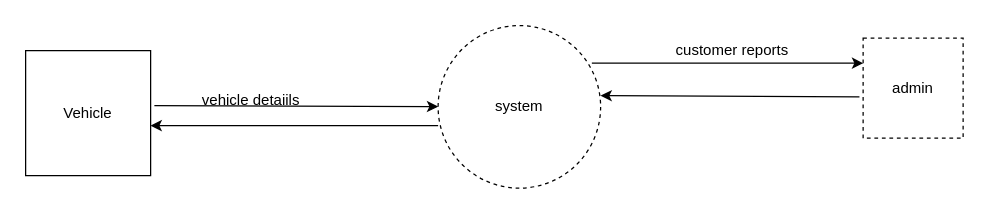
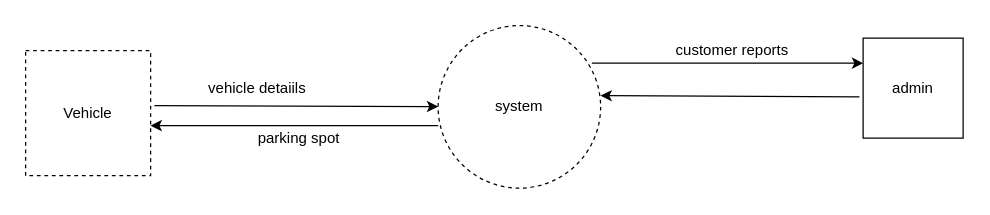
  <mxCell id="0" />
  <mxCell id="1" parent="0" />
- <mxCell id="2" value="Vehicle" style="whiteSpace=wrap;html=1;aspect=fixed;" vertex="1" parent="1"><mxGeometry x="20" y="40" width="100" height="100" as="geometry" /></mxCell>
+ <mxCell id="2" value="Vehicle" style="whiteSpace=wrap;html=1;aspect=fixed;dashed=1;" vertex="1" parent="1"><mxGeometry x="20" y="40" width="100" height="100" as="geometry" /></mxCell>
  <mxCell id="3" value="system" style="ellipse;whiteSpace=wrap;html=1;aspect=fixed;dashed=1;" vertex="1" parent="1"><mxGeometry x="350" y="20" width="130" height="130" as="geometry" /></mxCell>
- <mxCell id="4" value="admin" style="whiteSpace=wrap;html=1;aspect=fixed;dashed=1;" vertex="1" parent="1"><mxGeometry x="690" y="30" width="80" height="80" as="geometry" /></mxCell>
+ <mxCell id="4" value="admin" style="whiteSpace=wrap;html=1;aspect=fixed;" vertex="1" parent="1"><mxGeometry x="690" y="30" width="80" height="80" as="geometry" /></mxCell>
  <mxCell id="5" value="" style="endArrow=classic;html=1;exitX=1.03;exitY=0.44;exitDx=0;exitDy=0;exitPerimeter=0;" edge="1" parent="1" source="2" target="3"><mxGeometry width="50" height="50" relative="1" as="geometry"><mxPoint x="60" y="220" as="sourcePoint" /><mxPoint x="110" y="170" as="targetPoint" /></mxGeometry></mxCell>
- <mxCell id="6" value="vehicle detaiils" style="text;html=1;align=center;verticalAlign=middle;resizable=0;points=[];autosize=1;" vertex="1" parent="1"><mxGeometry x="155" y="70" width="90" height="20" as="geometry" /></mxCell>
+ <mxCell id="6" value="vehicle detaiils" style="text;html=1;align=center;verticalAlign=middle;resizable=0;points=[];autosize=1;" vertex="1" parent="1"><mxGeometry x="160" y="60" width="90" height="20" as="geometry" /></mxCell>
  <mxCell id="7" value="" style="endArrow=classic;html=1;entryX=0;entryY=0.25;entryDx=0;entryDy=0;exitX=0.946;exitY=0.231;exitDx=0;exitDy=0;exitPerimeter=0;" edge="1" parent="1" source="3" target="4"><mxGeometry width="50" height="50" relative="1" as="geometry"><mxPoint x="20" y="220" as="sourcePoint" /><mxPoint x="70" y="170" as="targetPoint" /></mxGeometry></mxCell>
  <mxCell id="8" value="customer reports" style="text;html=1;align=center;verticalAlign=middle;resizable=0;points=[];autosize=1;" vertex="1" parent="1"><mxGeometry x="530" y="30" width="110" height="20" as="geometry" /></mxCell>
  <mxCell id="9" value="" style="endArrow=classic;html=1;entryX=1;entryY=0.431;entryDx=0;entryDy=0;entryPerimeter=0;exitX=-0.037;exitY=0.588;exitDx=0;exitDy=0;exitPerimeter=0;" edge="1" parent="1" source="4" target="3"><mxGeometry width="50" height="50" relative="1" as="geometry"><mxPoint x="680" y="76" as="sourcePoint" /><mxPoint x="490" y="80" as="targetPoint" /></mxGeometry></mxCell>
  <mxCell id="10" value="" style="endArrow=classic;html=1;entryX=1;entryY=0.6;entryDx=0;entryDy=0;entryPerimeter=0;exitX=0;exitY=0.615;exitDx=0;exitDy=0;exitPerimeter=0;" edge="1" parent="1" source="3" target="2"><mxGeometry width="50" height="50" relative="1" as="geometry"><mxPoint x="20" y="220" as="sourcePoint" /><mxPoint x="70" y="170" as="targetPoint" /></mxGeometry></mxCell>
+ <mxCell id="11" value="parking spot&amp;nbsp;" style="text;html=1;align=center;verticalAlign=middle;resizable=0;points=[];autosize=1;" vertex="1" parent="1"><mxGeometry x="200" y="100" width="80" height="20" as="geometry" /></mxCell>
